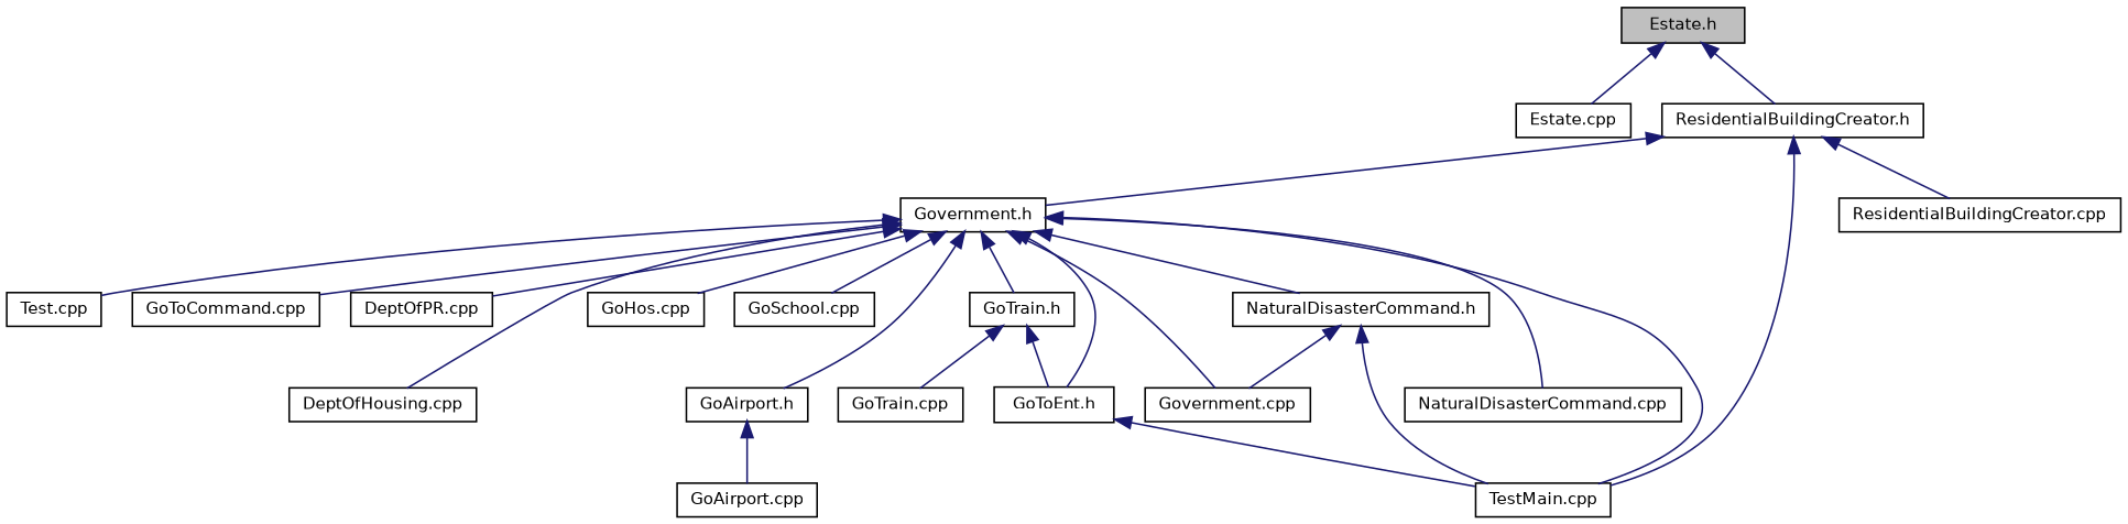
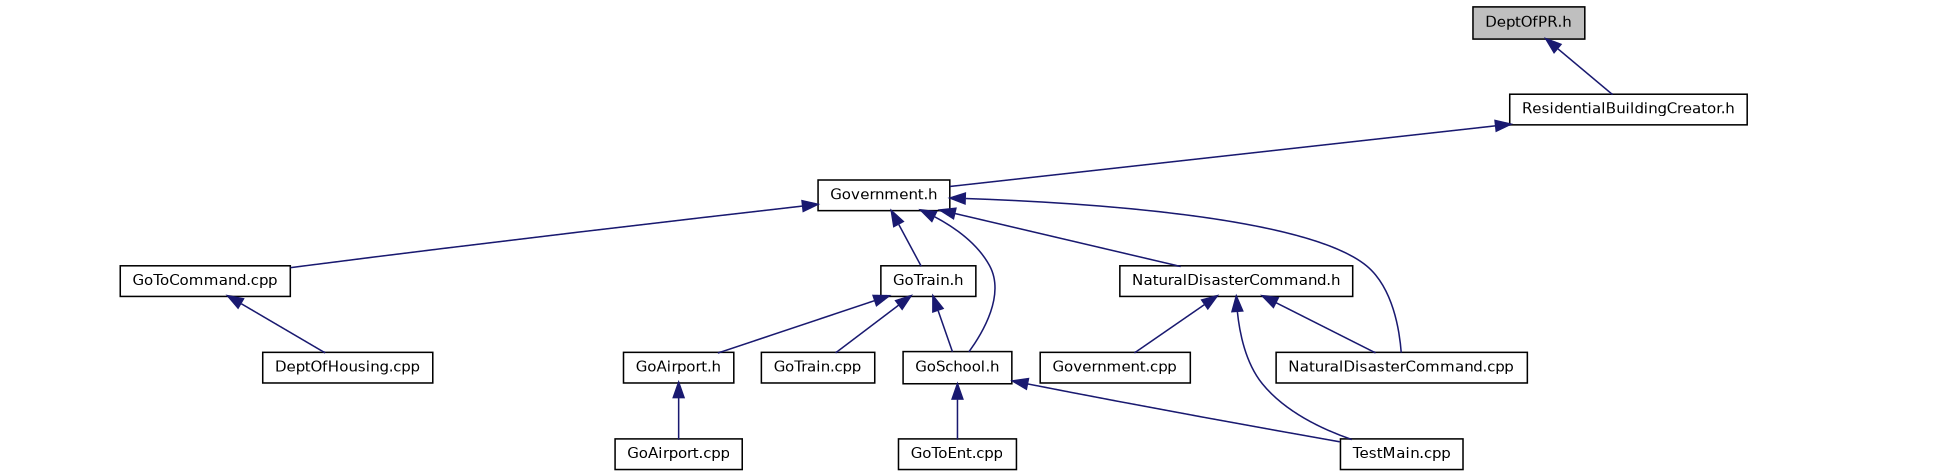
  digraph {
    node [color=black fillcolor=white fontname=Helvetica fontsize=10 shape=record style=filled]
    edge [color=midnightblue dir=back fontname=Helvetica fontsize=10 labelfontname=Helvetica labelfontsize=10 style=solid]
-   n1 [fillcolor=grey75 fontcolor=black height=0.2 label="Estate.h" width=0.4]
-   n2 [height=0.2 label="Estate.cpp" width=0.4]
+   n1 [fillcolor=grey75 fontcolor=black height=0.2 label="DeptOfPR.h" width=0.4]
    n3 [height=0.2 label="ResidentialBuildingCreator.h" width=0.4]
    n4 [height=0.2 label="Government.h" width=0.4]
    n5 [height=0.2 label="TestMain.cpp" width=0.4]
-   n6 [height=0.2 label="ResidentialBuildingCreator.cpp" width=0.4]
-   n7 [height=0.2 label="Test.cpp" width=0.4]
    n8 [height=0.2 label="DeptOfHousing.cpp" width=0.4]
-   n9 [height=0.2 label="DeptOfPR.cpp" width=0.4]
    n10 [height=0.2 label="GoAirport.h" width=0.4]
-   n11 [height=0.2 label="GoHos.cpp" width=0.4]
-   n12 [height=0.2 label="GoSchool.cpp" width=0.4]
    n13 [height=0.2 label="GoToCommand.cpp" width=0.4]
-   n14 [height=0.2 label="GoToEnt.h" width=0.4]
+   n14 [height=0.2 label="GoSchool.h" width=0.4]
    n15 [height=0.2 label="GoTrain.h" width=0.4]
    n16 [height=0.2 label="Government.cpp" width=0.4]
    n17 [height=0.2 label="NaturalDisasterCommand.cpp" width=0.4]
    n18 [height=0.2 label="NaturalDisasterCommand.h" width=0.4]
    n19 [height=0.2 label="GoAirport.cpp" width=0.4]
+   n20 [height=0.2 label="GoToEnt.cpp" width=0.4]
    n21 [height=0.2 label="GoTrain.cpp" width=0.4]
-   n1 -> n2
    n1 -> n3
    n3 -> n4
-   n3 -> n5
-   n3 -> n6
-   n4 -> n5
-   n4 -> n7
-   n4 -> n8
-   n4 -> n9
-   n4 -> n10
-   n4 -> n11
-   n4 -> n12
+   n13 -> n8
+   n15 -> n10
    n4 -> n13
    n4 -> n14
    n4 -> n15
-   n4 -> n16
    n4 -> n17
    n4 -> n18
    n10 -> n19
    n14 -> n5
+   n14 -> n20
    n15 -> n14
    n15 -> n21
    n18 -> n5
    n18 -> n16
+   n18 -> n17
  }
